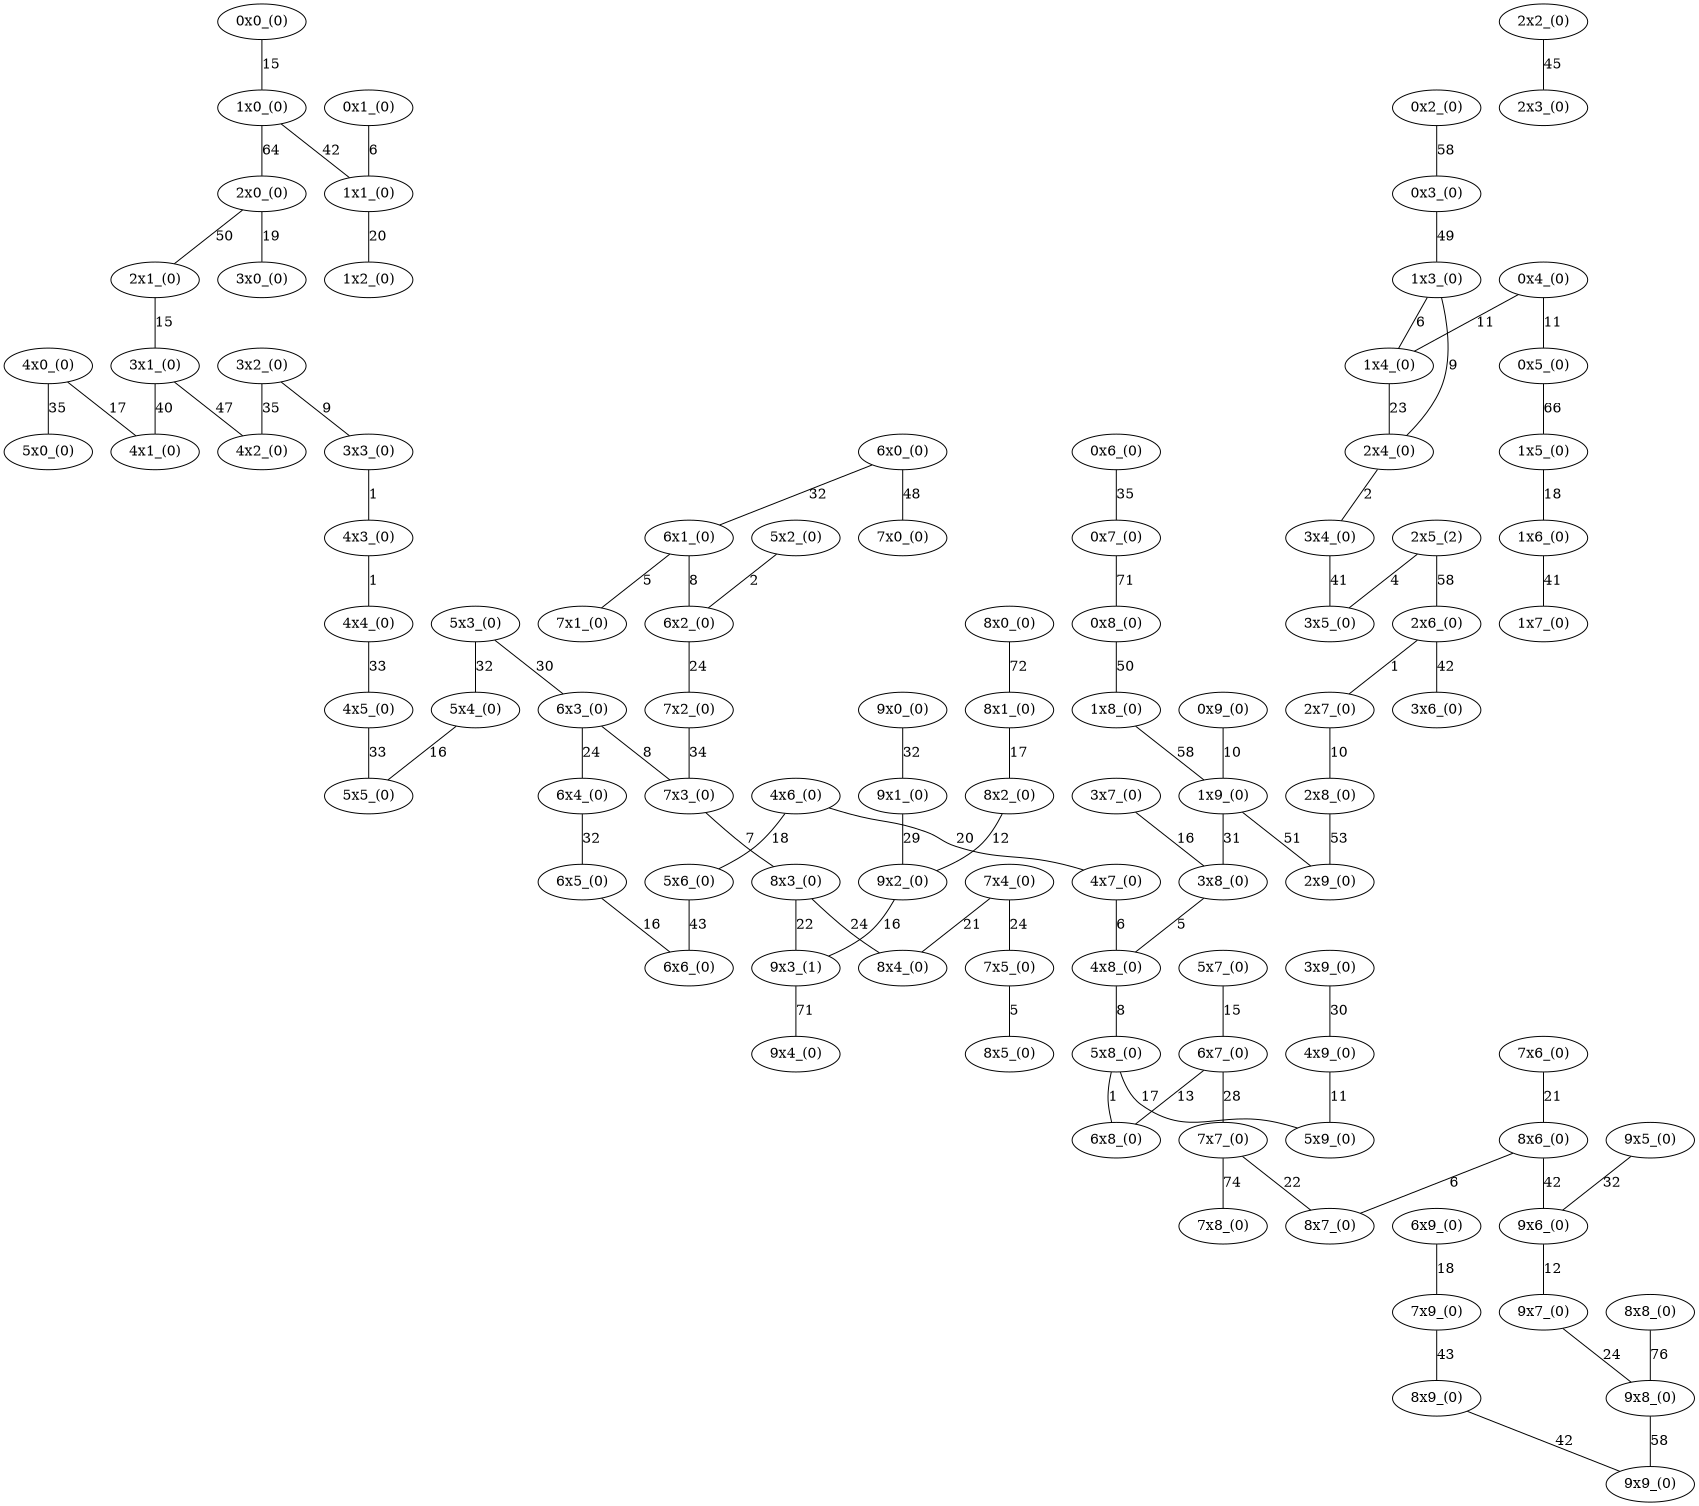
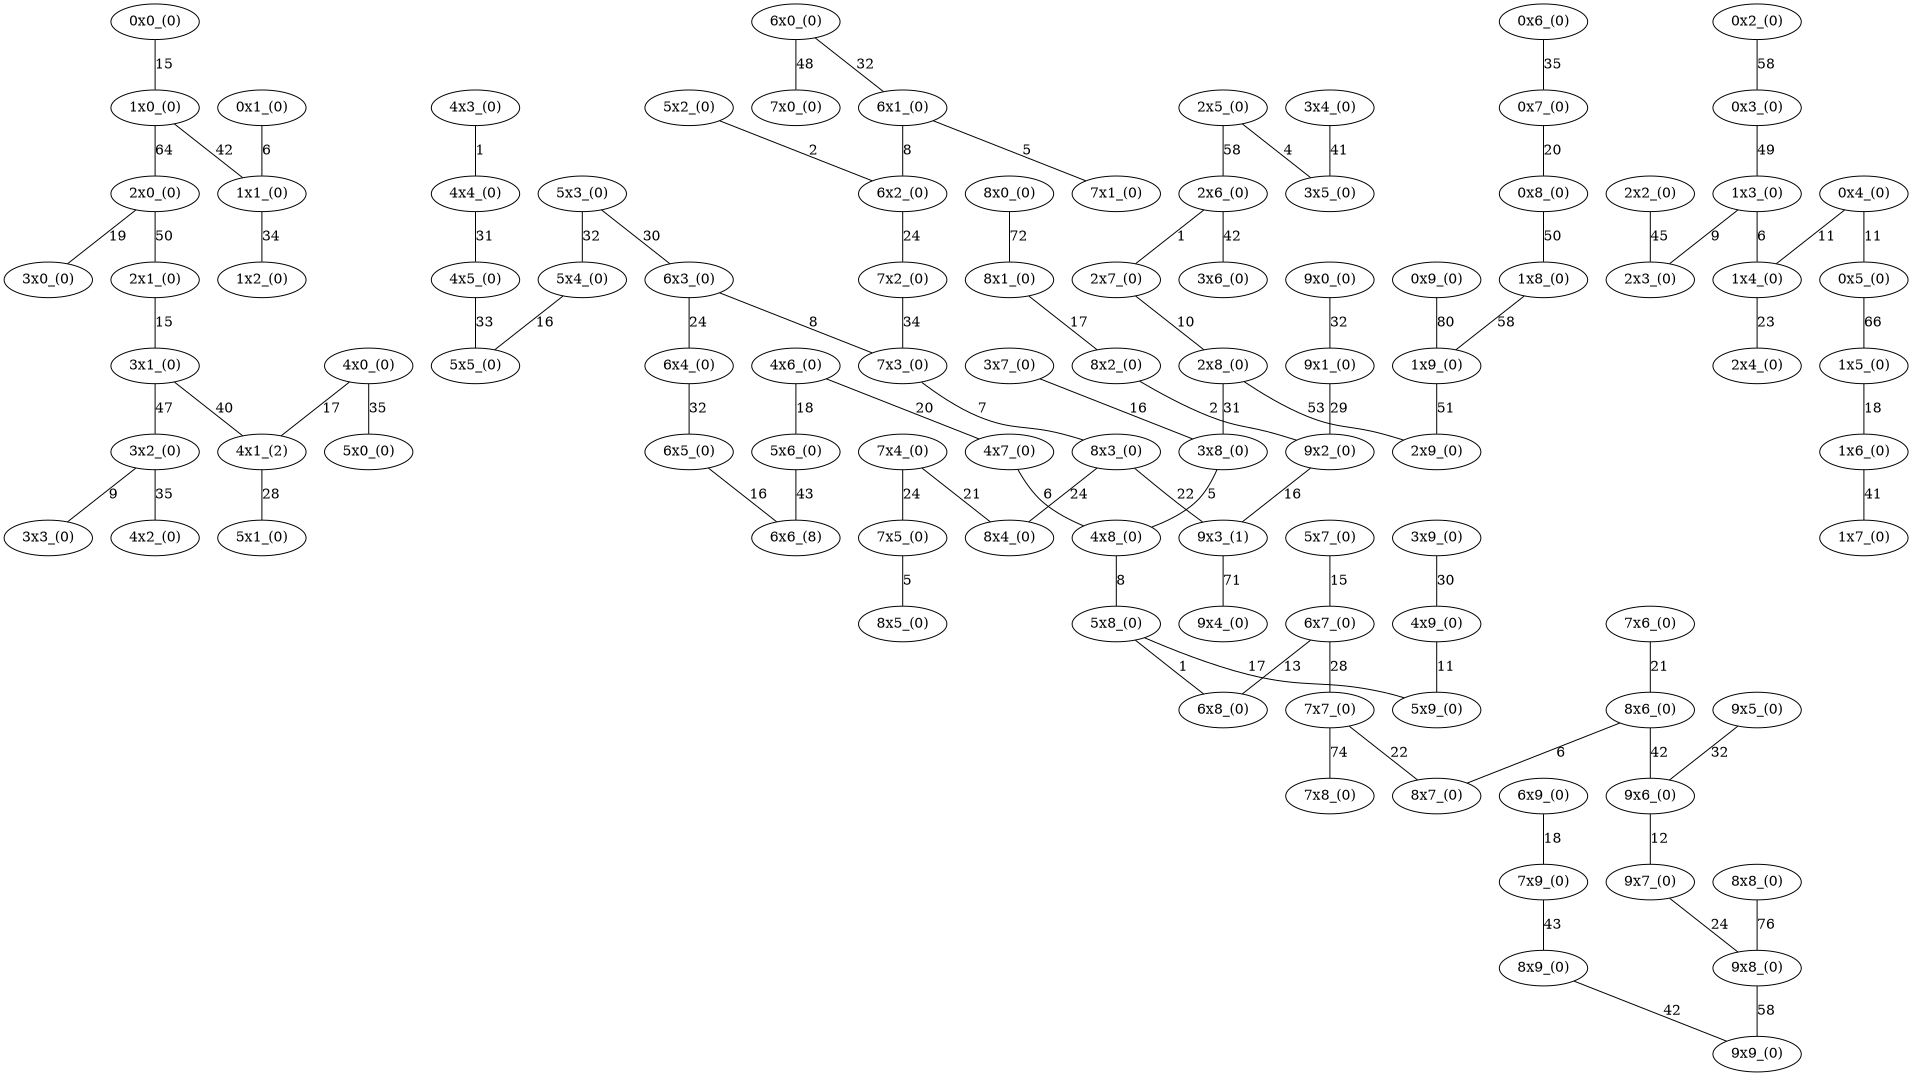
  graph {
    node [weight=0]
    edge [weight=32]
    "0x0_(0)"
    "1x0_(0)"
    "1x1_(0)"
    "2x0_(0)"
    "1x2_(0)"
    "3x0_(0)"
    "2x1_(0)"
    "0x1_(0)"
    "3x1_(0)"
-   "4x1_(0)"
+   "4x1_(0)" [label="4x1_(2)"]
    "3x2_(0)"
+   "5x1_(0)"
    "3x3_(0)"
    "4x2_(0)"
    "4x0_(0)"
    "5x0_(0)"
    "4x3_(0)"
    "4x4_(0)"
    "4x5_(0)"
    "5x5_(0)"
    "5x4_(0)"
    "5x3_(0)"
    "6x3_(0)"
    "7x3_(0)"
    "6x4_(0)"
    "8x3_(0)"
    "6x5_(0)"
    n28 [label="9x3_(1)"]
    "8x4_(0)"
    "9x4_(0)"
    "9x2_(0)"
    "8x2_(0)"
    "8x1_(0)"
-   "6x6_(0)"
+   "6x6_(0)" [label="6x6_(8)"]
    "7x4_(0)"
    "7x5_(0)"
    "8x5_(0)"
    "9x1_(0)"
    "9x0_(0)"
    "7x2_(0)"
    "6x2_(0)"
    "5x2_(0)"
    "6x1_(0)"
    "7x1_(0)"
    "6x0_(0)"
    "7x0_(0)"
    "5x6_(0)"
    "4x6_(0)"
    "4x7_(0)"
    "4x8_(0)"
    "5x8_(0)"
    "6x8_(0)"
    "5x9_(0)"
    "3x8_(0)"
    "6x7_(0)"
    "7x7_(0)"
    "8x7_(0)"
    "7x8_(0)"
    "5x7_(0)"
    "3x7_(0)"
    "4x9_(0)"
    "8x6_(0)"
    "9x6_(0)"
    "9x7_(0)"
    "7x6_(0)"
    "3x9_(0)"
    "2x8_(0)"
    "2x9_(0)"
    "2x7_(0)"
    "2x6_(0)"
    "3x6_(0)"
    "9x8_(0)"
    "9x9_(0)"
    "9x5_(0)"
    "1x9_(0)"
-   "2x5_(0)" [label="2x5_(2)"]
+   "2x5_(0)"
    "3x5_(0)"
    "3x4_(0)"
    "2x4_(0)"
    "1x4_(0)"
    "1x3_(0)"
    "2x3_(0)"
    "0x4_(0)"
    "0x5_(0)"
    "1x5_(0)"
    "1x6_(0)"
    "2x2_(0)"
    "0x3_(0)"
    "8x9_(0)"
    "7x9_(0)"
    "6x9_(0)"
    "1x8_(0)"
    "0x8_(0)"
    "0x7_(0)"
    "0x6_(0)"
    "0x2_(0)"
    "1x7_(0)"
    "8x0_(0)"
    "8x8_(0)"
    "0x9_(0)"
    "0x0_(0)" -- "1x0_(0)" [label=15 weight=15]
    "1x0_(0)" -- "1x1_(0)" [label=42 weight=42]
    "1x0_(0)" -- "2x0_(0)" [label=64 weight=64]
-   "1x1_(0)" -- "1x2_(0)" [label=20 weight=34]
+   "1x1_(0)" -- "1x2_(0)" [label=34 weight=34]
    "2x0_(0)" -- "3x0_(0)" [label=19 weight=19]
    "2x0_(0)" -- "2x1_(0)" [label=50 weight=50]
    "2x1_(0)" -- "3x1_(0)" [label=15 weight=15]
    "0x1_(0)" -- "1x1_(0)" [label=6 weight=6]
    "3x1_(0)" -- "4x1_(0)" [label=40 weight=40]
-   "3x1_(0)" -- "4x2_(0)" [label=47 weight=47]
+   "3x1_(0)" -- "3x2_(0)" [label=47 weight=47]
+   "4x1_(0)" -- "5x1_(0)" [label=28 weight=28]
    "3x2_(0)" -- "3x3_(0)" [label=9 weight=9]
    "3x2_(0)" -- "4x2_(0)" [label=35 weight=35]
-   "3x3_(0)" -- "4x3_(0)" [label=1 weight=1]
    "4x0_(0)" -- "4x1_(0)" [label=17 weight=17]
    "4x0_(0)" -- "5x0_(0)" [label=35 weight=35]
    "4x3_(0)" -- "4x4_(0)" [label=1 weight=1]
-   "4x4_(0)" -- "4x5_(0)" [label=33 weight=31]
+   "4x4_(0)" -- "4x5_(0)" [label=31 weight=31]
    "4x5_(0)" -- "5x5_(0)" [label=33 weight=33]
    "5x4_(0)" -- "5x5_(0)" [label=16 weight=16]
    "5x3_(0)" -- "5x4_(0)" [label=32]
    "5x3_(0)" -- "6x3_(0)" [label=30 weight=30]
    "6x3_(0)" -- "7x3_(0)" [label=8 weight=8]
    "6x3_(0)" -- "6x4_(0)" [label=24 weight=24]
    "7x3_(0)" -- "8x3_(0)" [label=7 weight=7]
    "6x4_(0)" -- "6x5_(0)" [label=32]
    "8x3_(0)" -- n28 [label=22 weight=22]
    "8x3_(0)" -- "8x4_(0)" [label=24 weight=24]
    "6x5_(0)" -- "6x6_(0)" [label=16 weight=16]
    n28 -- "9x4_(0)" [label=71 weight=71]
    "9x2_(0)" -- n28 [label=16 weight=16]
-   "8x2_(0)" -- "9x2_(0)" [label=12 weight=12]
+   "8x2_(0)" -- "9x2_(0)" [label=2 weight=12]
    "8x1_(0)" -- "8x2_(0)" [label=17 weight=17]
    "7x4_(0)" -- "8x4_(0)" [label=21 weight=21]
    "7x4_(0)" -- "7x5_(0)" [label=24 weight=24]
    "7x5_(0)" -- "8x5_(0)" [label=5 weight=5]
    "9x1_(0)" -- "9x2_(0)" [label=29 weight=29]
    "9x0_(0)" -- "9x1_(0)" [label=32]
    "7x2_(0)" -- "7x3_(0)" [label=34 weight=34]
    "6x2_(0)" -- "7x2_(0)" [label=24 weight=24]
    "5x2_(0)" -- "6x2_(0)" [label=2 weight=2]
    "6x1_(0)" -- "6x2_(0)" [label=8 weight=8]
    "6x1_(0)" -- "7x1_(0)" [label=5 weight=5]
    "6x0_(0)" -- "6x1_(0)" [label=32]
    "6x0_(0)" -- "7x0_(0)" [label=48 weight=48]
    "5x6_(0)" -- "6x6_(0)" [label=43 weight=43]
    "4x6_(0)" -- "5x6_(0)" [label=18 weight=18]
    "4x6_(0)" -- "4x7_(0)" [label=20 weight=20]
    "4x7_(0)" -- "4x8_(0)" [label=6 weight=6]
    "4x8_(0)" -- "5x8_(0)" [label=8 weight=8]
    "5x8_(0)" -- "6x8_(0)" [label=1 weight=1]
    "5x8_(0)" -- "5x9_(0)" [label=17 weight=17]
    "3x8_(0)" -- "4x8_(0)" [label=5 weight=5]
    "6x7_(0)" -- "6x8_(0)" [label=13 weight=13]
    "6x7_(0)" -- "7x7_(0)" [label=28 weight=28]
    "7x7_(0)" -- "8x7_(0)" [label=22 weight=22]
    "7x7_(0)" -- "7x8_(0)" [label=74 weight=74]
    "5x7_(0)" -- "6x7_(0)" [label=15 weight=15]
    "3x7_(0)" -- "3x8_(0)" [label=16 weight=16]
    "4x9_(0)" -- "5x9_(0)" [label=11 weight=11]
    "8x6_(0)" -- "8x7_(0)" [label=6 weight=6]
    "8x6_(0)" -- "9x6_(0)" [label=42 weight=42]
    "9x6_(0)" -- "9x7_(0)" [label=12 weight=12]
    "9x7_(0)" -- "9x8_(0)" [label=24 weight=24]
    "7x6_(0)" -- "8x6_(0)" [label=21 weight=21]
    "3x9_(0)" -- "4x9_(0)" [label=30 weight=30]
-   "1x9_(0)" -- "3x8_(0)" [label=31 weight=31]
+   "2x8_(0)" -- "3x8_(0)" [label=31 weight=31]
    "2x8_(0)" -- "2x9_(0)" [label=53 weight=53]
    "2x7_(0)" -- "2x8_(0)" [label=10 weight=10]
    "2x6_(0)" -- "2x7_(0)" [label=1 weight=1]
    "2x6_(0)" -- "3x6_(0)" [label=42 weight=42]
    "9x8_(0)" -- "9x9_(0)" [label=58 weight=58]
    "9x5_(0)" -- "9x6_(0)" [label=32]
    "1x9_(0)" -- "2x9_(0)" [label=51 weight=51]
    "2x5_(0)" -- "2x6_(0)" [label=58 weight=58]
    "2x5_(0)" -- "3x5_(0)" [label=4 weight=4]
    "3x4_(0)" -- "3x5_(0)" [label=41 weight=41]
-   "2x4_(0)" -- "3x4_(0)" [label=2 weight=2]
    "1x4_(0)" -- "2x4_(0)" [label=23 weight=23]
    "1x3_(0)" -- "1x4_(0)" [label=6 weight=6]
-   "1x3_(0)" -- "2x4_(0)" [label=9 weight=9]
+   "1x3_(0)" -- "2x3_(0)" [label=9 weight=9]
    "0x4_(0)" -- "1x4_(0)" [label=11 weight=11]
    "0x4_(0)" -- "0x5_(0)" [label=11 weight=11]
    "0x5_(0)" -- "1x5_(0)" [label=66 weight=66]
    "1x5_(0)" -- "1x6_(0)" [label=18 weight=18]
    "1x6_(0)" -- "1x7_(0)" [label=41 weight=41]
    "2x2_(0)" -- "2x3_(0)" [label=45 weight=45]
    "0x3_(0)" -- "1x3_(0)" [label=49 weight=49]
    "8x9_(0)" -- "9x9_(0)" [label=42 weight=42]
    "7x9_(0)" -- "8x9_(0)" [label=43 weight=43]
    "6x9_(0)" -- "7x9_(0)" [label=18 weight=18]
    "1x8_(0)" -- "1x9_(0)" [label=58 weight=58]
    "0x8_(0)" -- "1x8_(0)" [label=50 weight=50]
-   "0x7_(0)" -- "0x8_(0)" [label=71 weight=20]
+   "0x7_(0)" -- "0x8_(0)" [label=20 weight=20]
    "0x6_(0)" -- "0x7_(0)" [label=35 weight=35]
    "0x2_(0)" -- "0x3_(0)" [label=58 weight=58]
    "8x0_(0)" -- "8x1_(0)" [label=72 weight=72]
    "8x8_(0)" -- "9x8_(0)" [label=76 weight=76]
-   "0x9_(0)" -- "1x9_(0)" [label=10 weight=80]
+   "0x9_(0)" -- "1x9_(0)" [label=80 weight=80]
  }
